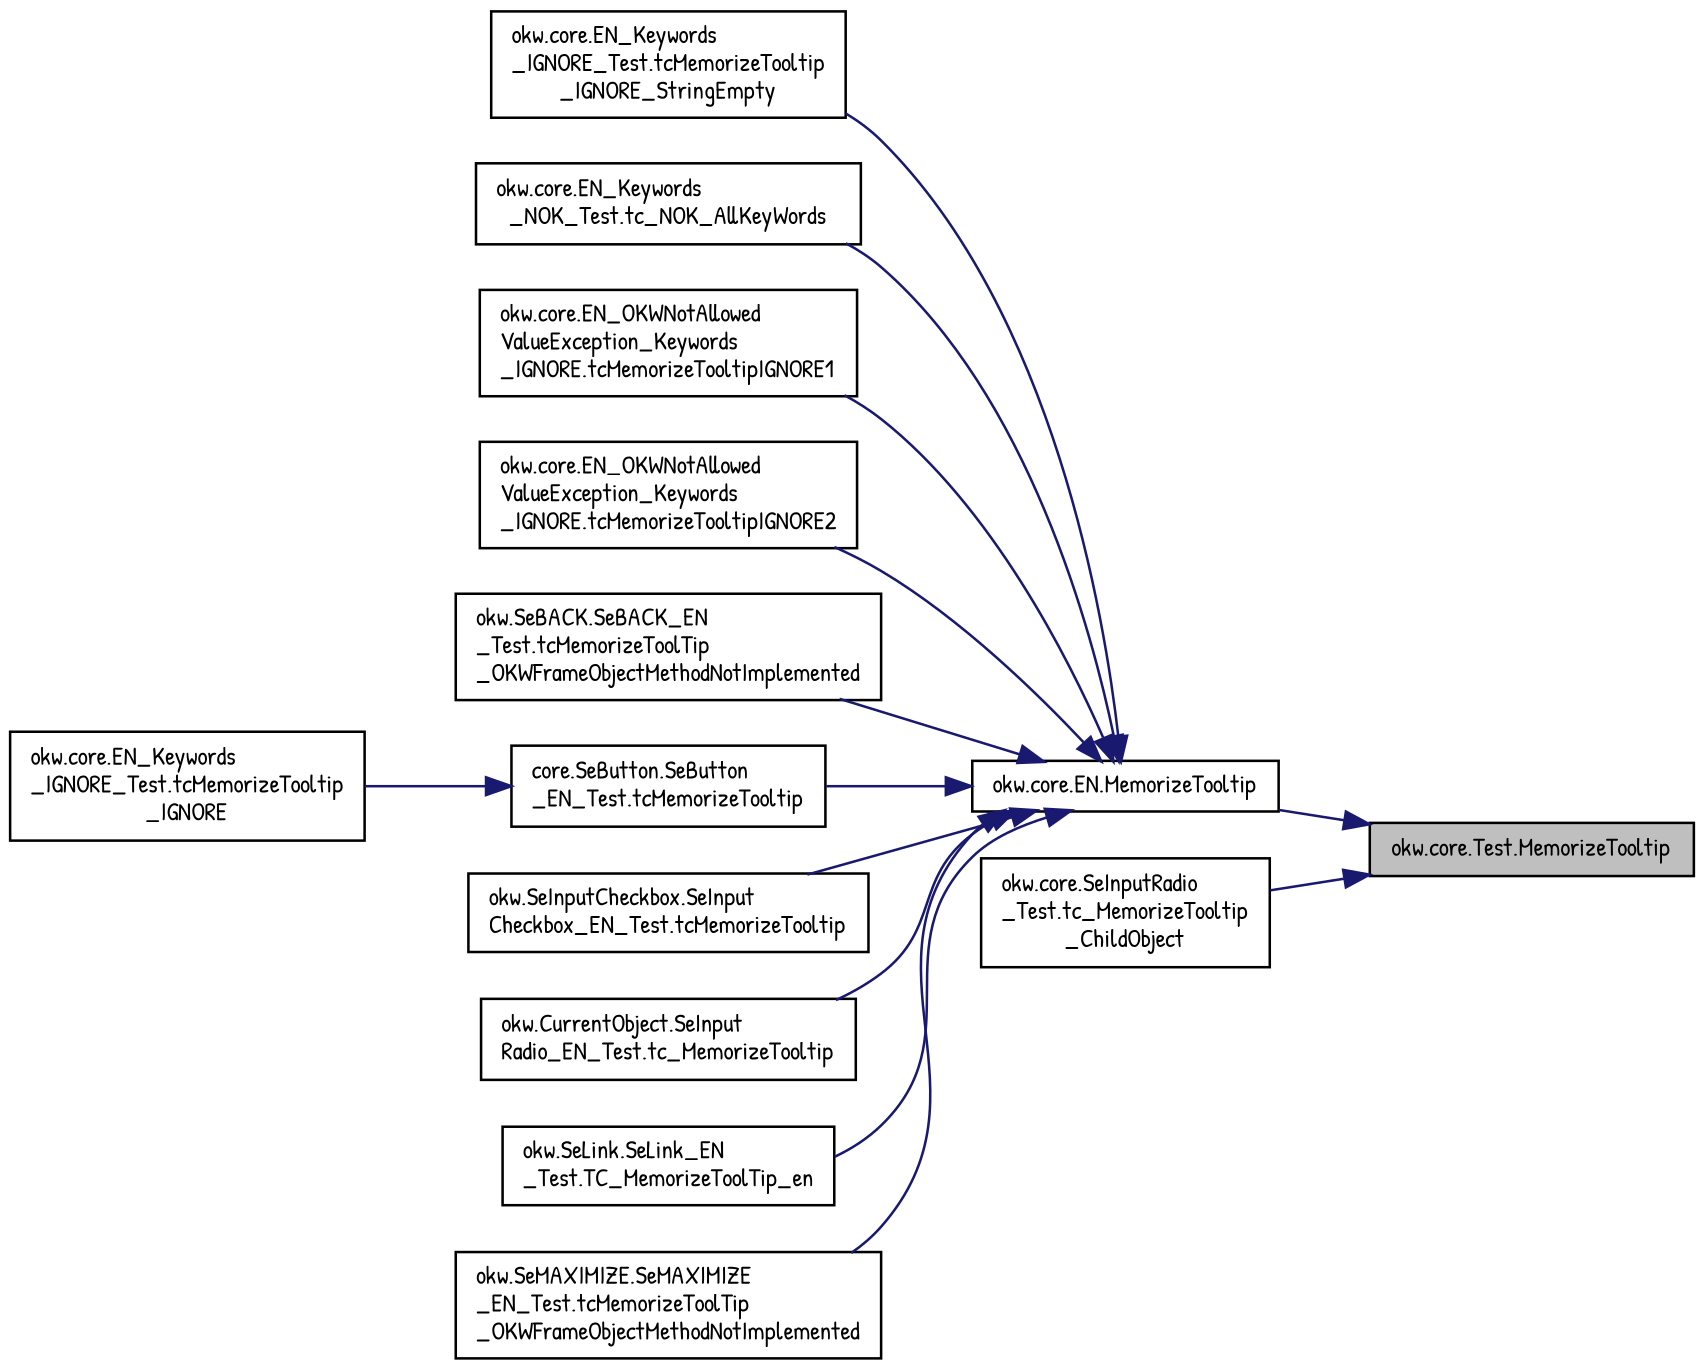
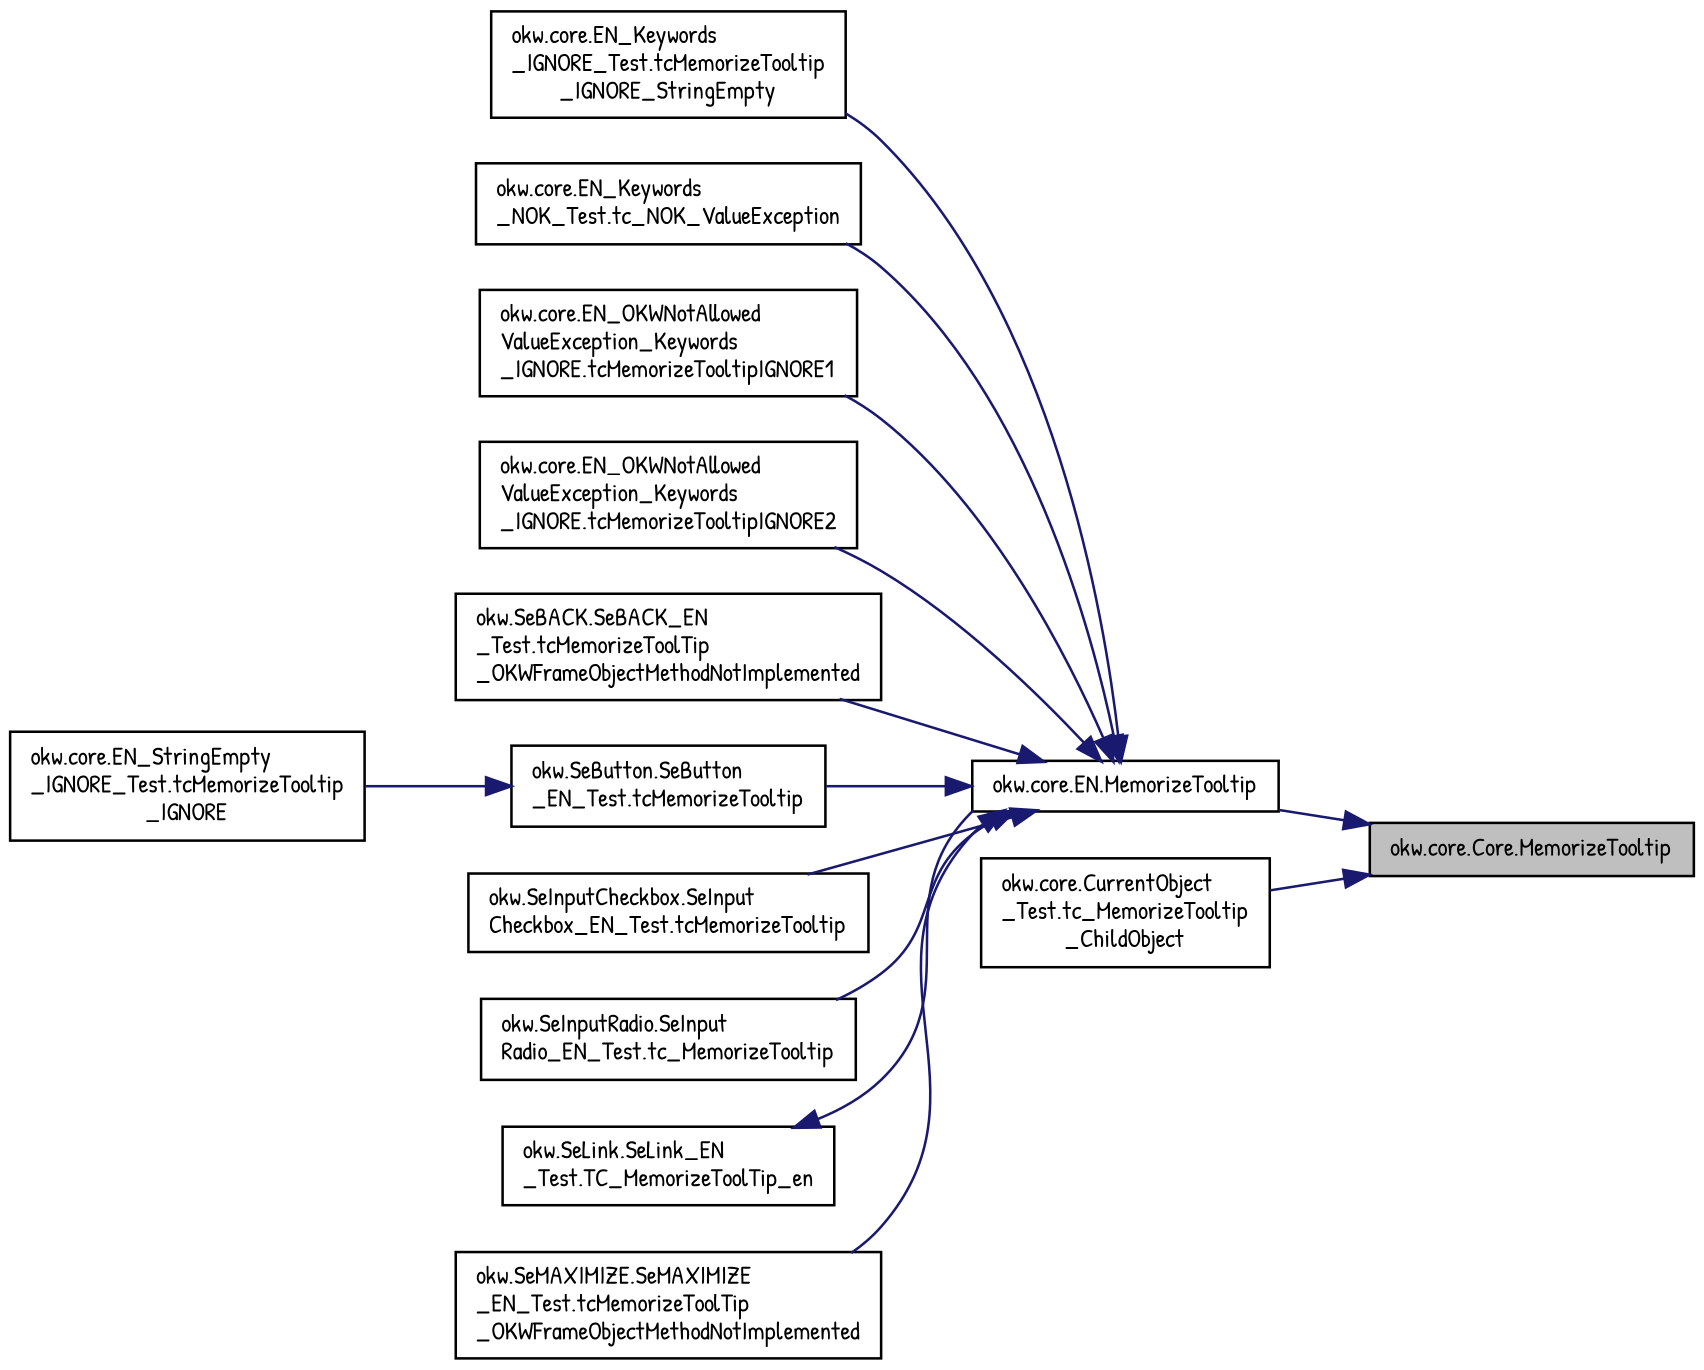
  digraph {
    fontname="Patrick Hand"
    rankdir=RL
    node [color=black fillcolor=white fontname="Patrick Hand" fontsize=10 shape=record style=filled]
    edge [color=midnightblue dir=back fontname="Patrick Hand" fontsize=10 labelfontname=Helvetica labelfontsize=10 style=solid]
-   n1 [fillcolor=grey75 fontcolor=black height=0.2 label="okw.core.Test.MemorizeTooltip" width=0.4]
+   n1 [fillcolor=grey75 fontcolor=black height=0.2 label="okw.core.Core.MemorizeTooltip" width=0.4]
    n2 [height=0.2 label="okw.core.EN.MemorizeTooltip" width=0.4]
-   n3 [height=0.2 label="okw.core.SeInputRadio\l_Test.tc_MemorizeTooltip\l_ChildObject" width=0.4]
+   n3 [height=0.2 label="okw.core.CurrentObject\l_Test.tc_MemorizeTooltip\l_ChildObject" width=0.4]
    n4 [height=0.2 label="okw.core.EN_Keywords\l_IGNORE_Test.tcMemorizeTooltip\l_IGNORE_StringEmpty" width=0.4]
-   n5 [height=0.2 label="okw.core.EN_Keywords\l_NOK_Test.tc_NOK_AllKeyWords" width=0.4]
+   n5 [height=0.2 label="okw.core.EN_Keywords\l_NOK_Test.tc_NOK_ValueException" width=0.4]
    n6 [height=0.2 label="okw.core.EN_OKWNotAllowed\lValueException_Keywords\l_IGNORE.tcMemorizeTooltipIGNORE1" width=0.4]
    n7 [height=0.2 label="okw.core.EN_OKWNotAllowed\lValueException_Keywords\l_IGNORE.tcMemorizeTooltipIGNORE2" width=0.4]
    n8 [height=0.2 label="okw.SeBACK.SeBACK_EN\l_Test.tcMemorizeToolTip\l_OKWFrameObjectMethodNotImplemented" width=0.4]
-   n9 [height=0.2 label="core.SeButton.SeButton\l_EN_Test.tcMemorizeTooltip" width=0.4]
+   n9 [height=0.2 label="okw.SeButton.SeButton\l_EN_Test.tcMemorizeTooltip" width=0.4]
    n10 [height=0.2 label="okw.SeInputCheckbox.SeInput\lCheckbox_EN_Test.tcMemorizeTooltip" width=0.4]
-   n11 [height=0.2 label="okw.CurrentObject.SeInput\lRadio_EN_Test.tc_MemorizeTooltip" width=0.4]
+   n11 [height=0.2 label="okw.SeInputRadio.SeInput\lRadio_EN_Test.tc_MemorizeTooltip" width=0.4]
    n12 [height=0.2 label="okw.SeLink.SeLink_EN\l_Test.TC_MemorizeToolTip_en" width=0.4]
    n13 [height=0.2 label="okw.SeMAXIMIZE.SeMAXIMIZE\l_EN_Test.tcMemorizeToolTip\l_OKWFrameObjectMethodNotImplemented" width=0.4]
-   n14 [height=0.2 label="okw.core.EN_Keywords\l_IGNORE_Test.tcMemorizeTooltip\l_IGNORE" width=0.4]
+   n14 [height=0.2 label="okw.core.EN_StringEmpty\l_IGNORE_Test.tcMemorizeTooltip\l_IGNORE" width=0.4]
    n1 -> n2
    n1 -> n3
    n2 -> n4
    n2 -> n5
    n2 -> n6
    n2 -> n7
    n2 -> n8
    n2 -> n9
    n2 -> n10
    n2 -> n11
-   n2 -> n12
+   n12 -> n2
    n2 -> n13
    n9 -> n14
  }
